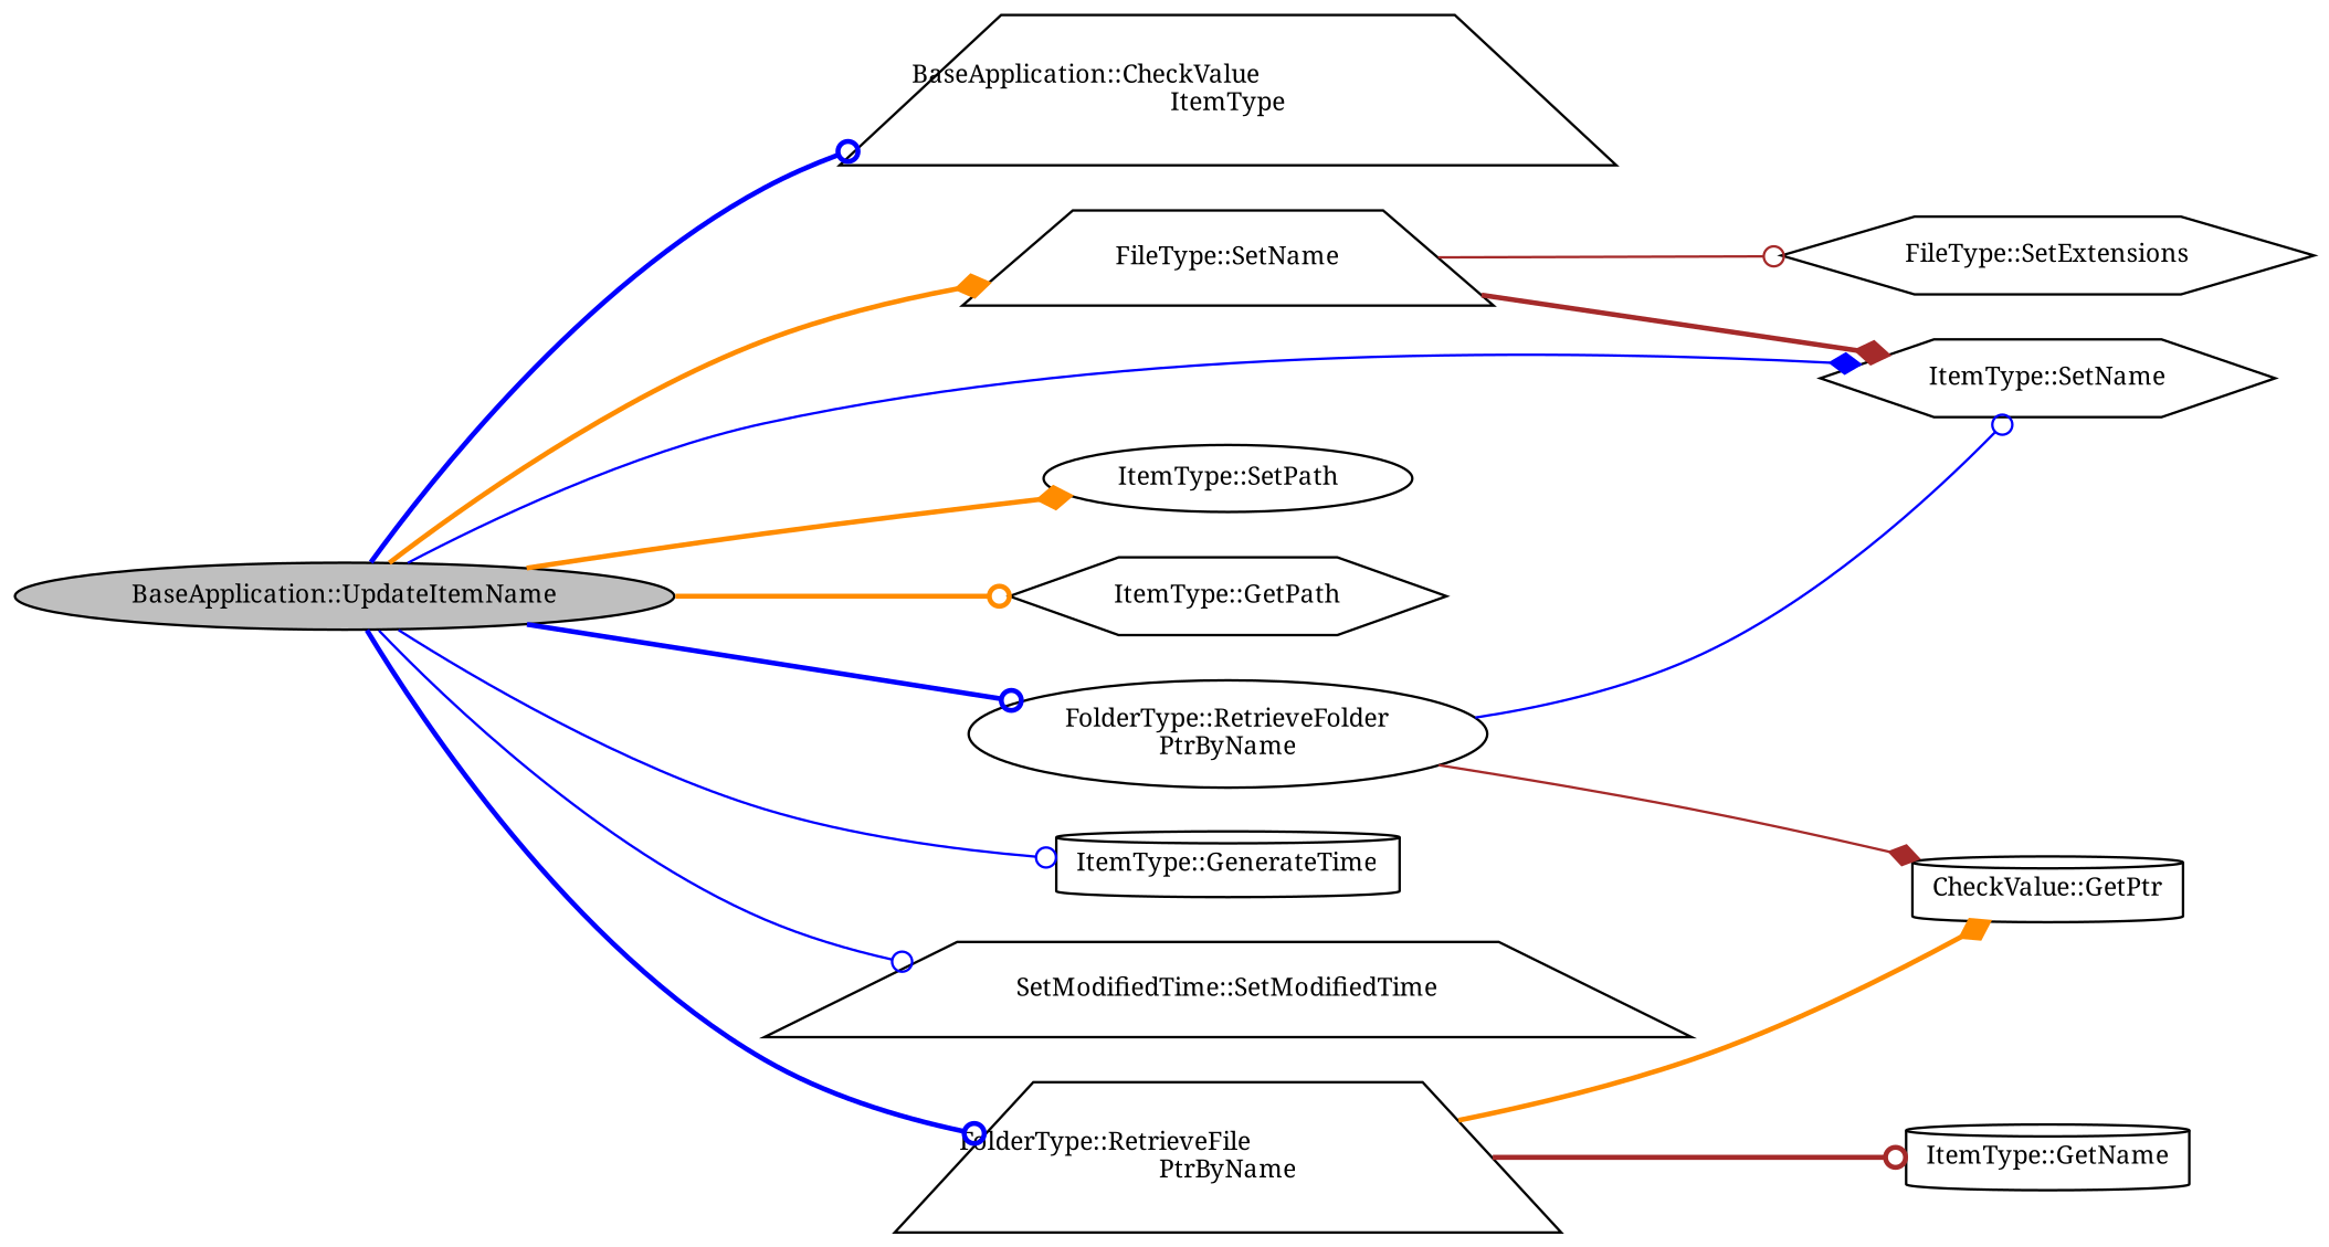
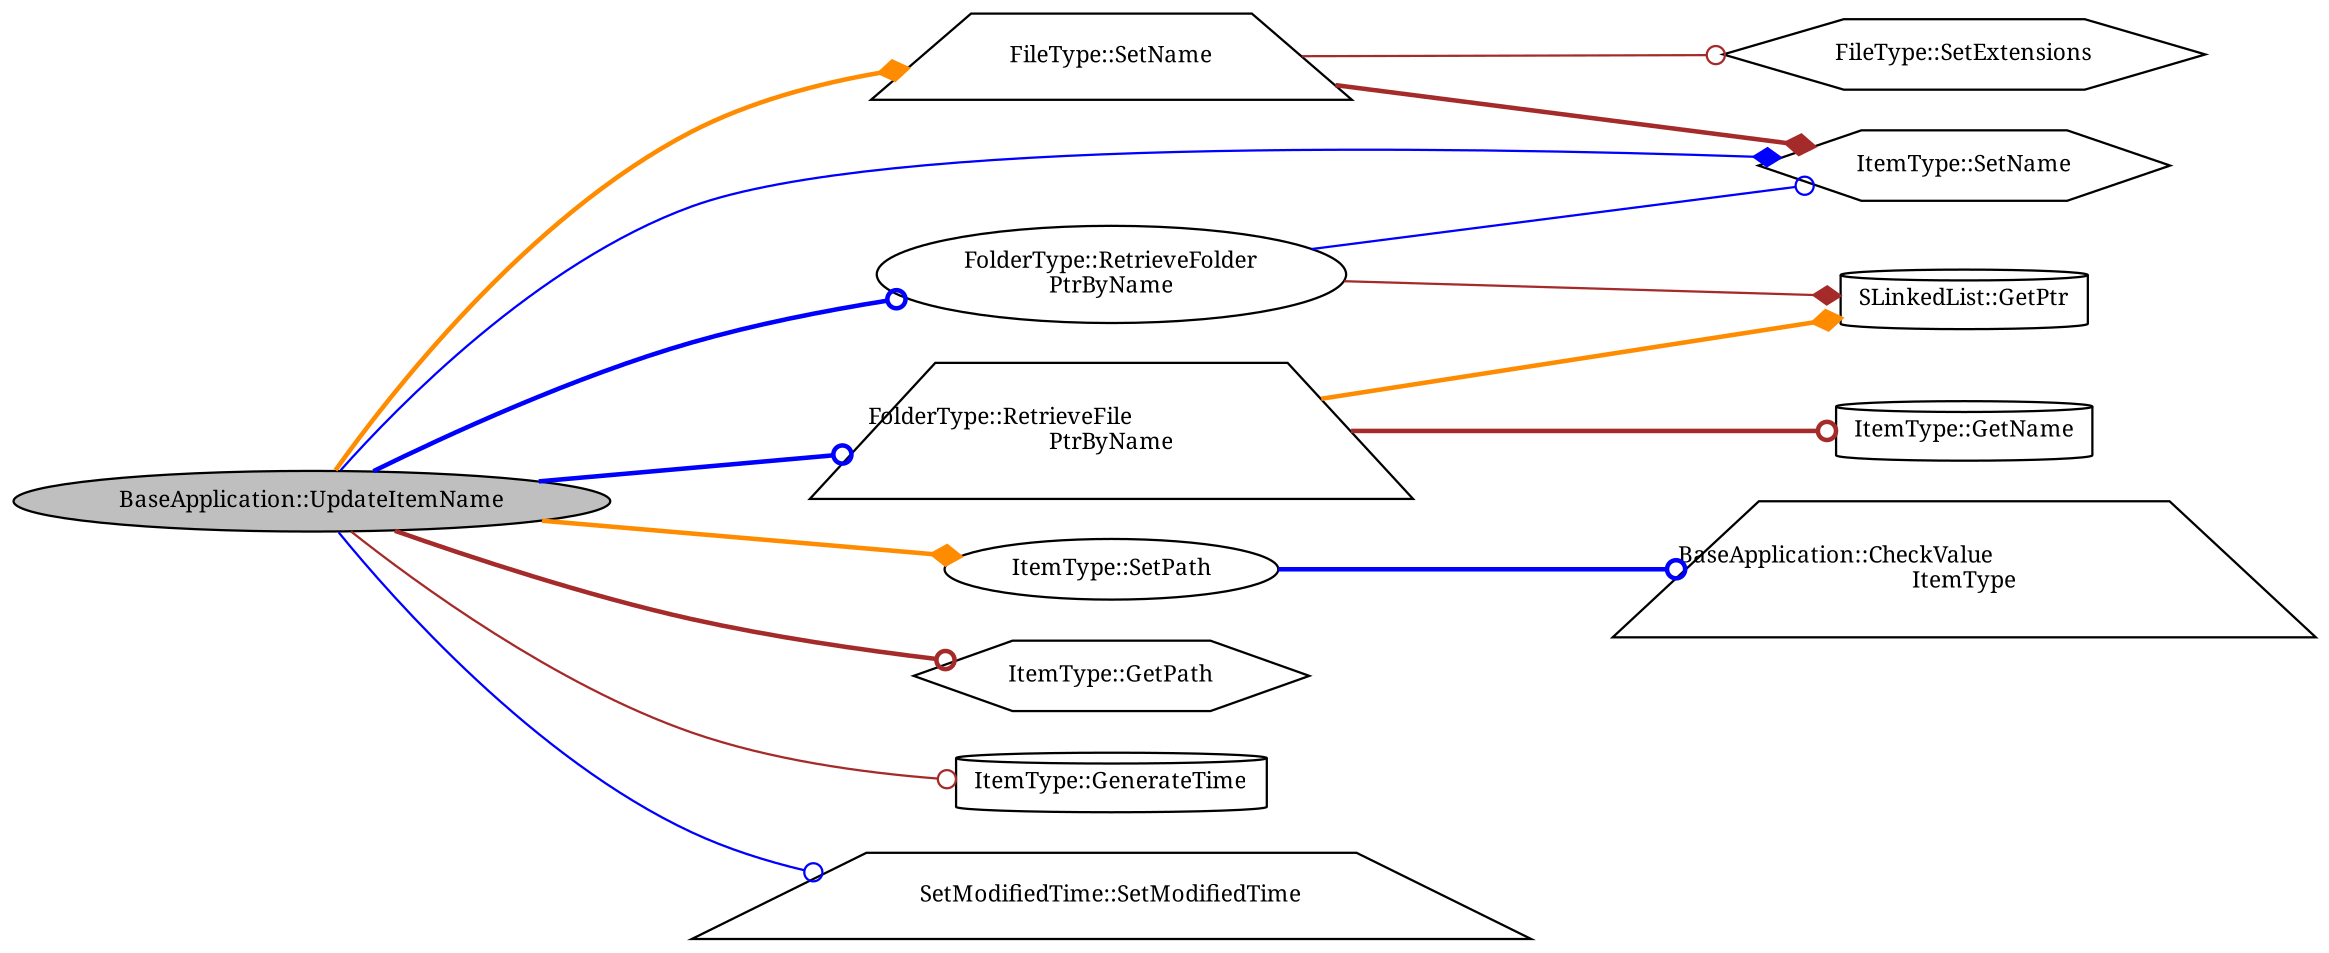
  digraph {
    fontname="Noto Serif"
    rankdir=LR
    node [color=black fillcolor=white fontname="Noto Serif" fontsize=10 shape=trapezium style=filled]
    edge [arrowhead=odot color=blue fontname="Noto Serif" fontsize=10 labelfontname=Helvetica labelfontsize=10 style=bold]
    n1 [fillcolor=grey75 fontcolor=black height=0.2 label="BaseApplication::UpdateItemName" shape=ellipse width=0.4]
    n2 [height=0.2 label="BaseApplication::CheckValue\lItemType" width=0.4]
    n3 [height=0.2 label="FileType::SetName" width=0.4]
    n4 [height=0.2 label="ItemType::SetName" shape=hexagon width=0.4]
    n5 [height=0.2 label="ItemType::SetPath" shape=ellipse width=0.4]
    n6 [height=0.2 label="ItemType::GetPath" shape=hexagon width=0.4]
    n7 [height=0.2 label="FolderType::RetrieveFile\lPtrByName" width=0.4]
    n8 [height=0.2 label="ItemType::GenerateTime" shape=cylinder width=0.4]
    n9 [height=0.2 label="SetModifiedTime::SetModifiedTime" width=0.4]
    n10 [height=0.2 label="FolderType::RetrieveFolder\lPtrByName" shape=ellipse width=0.4]
    n11 [height=0.2 label="FileType::SetExtensions" shape=hexagon width=0.4]
    n12 [height=0.2 label="ItemType::GetName" shape=cylinder width=0.4]
-   n13 [height=0.2 label="CheckValue::GetPtr" shape=cylinder width=0.4]
-   n1 -> n2
+   n13 [height=0.2 label="SLinkedList::GetPtr" shape=cylinder width=0.4]
+   n5 -> n2
    n1 -> n3 [arrowhead=diamond color=darkorange]
    n1 -> n4 [arrowhead=diamond style=solid]
    n1 -> n5 [arrowhead=diamond color=darkorange]
-   n1 -> n6 [color=darkorange]
+   n1 -> n6 [color=brown]
    n1 -> n7
-   n1 -> n8 [style=solid]
+   n1 -> n8 [color=brown style=solid]
    n1 -> n9 [style=solid]
    n1 -> n10
    n3 -> n4 [arrowhead=diamond color=brown]
    n3 -> n11 [color=brown style=solid]
    n7 -> n12 [color=brown]
    n7 -> n13 [arrowhead=diamond color=darkorange]
    n10 -> n4 [style=solid]
    n10 -> n13 [arrowhead=diamond color=brown style=solid]
  }
